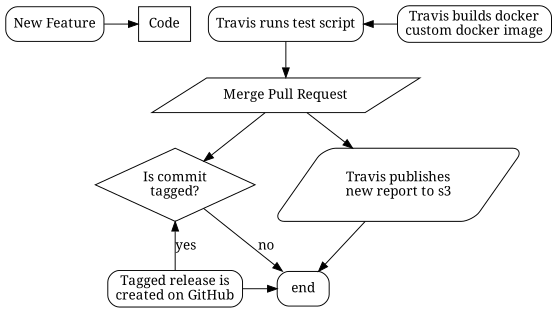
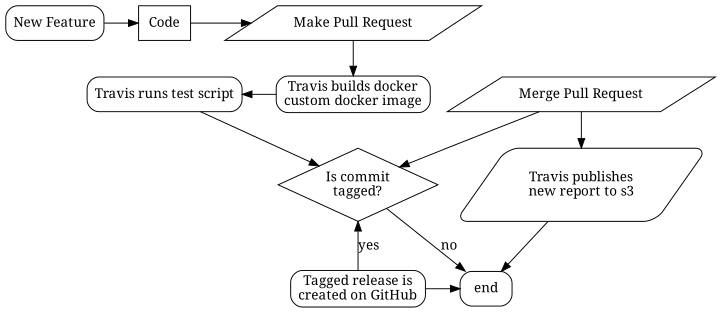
  digraph {
    fontname="Noto Serif"
    node [fontname="Noto Serif" shape=box style=rounded]
    edge [fontname="Noto Serif"]
    n1 [label="New Feature"]
    n2 [label=Code style=""]
+   n3 [label="Make Pull Request" shape=parallelogram style=""]
    n4 [label="Travis builds docker\ncustom docker image"]
    n5 [label="Travis runs test script"]
    n6 [label="Travis publishes\nnew report to s3" shape=parallelogram]
    n7 [label="Is commit\ntagged?" shape=diamond style=""]
    n8 [label="Tagged release is\ncreated on GitHub"]
    end
    n10 [label="Merge Pull Request" shape=parallelogram style=""]
    subgraph sub_1 {
      rank=same
      n1
      n2
+     n3
    }
    subgraph sub_2 {
      rank=same
      n4
      n5
    }
    subgraph sub_3 {
      rank=same
      n6
      n7
    }
    subgraph sub_4 {
      rank=same
      n8
      end
    }
    n1 -> n2
+   n2 -> n3
+   n3 -> n4
    n5 -> n4 [dir=back]
-   n5 -> n10
+   n5 -> n7
    n6 -> end
    n7 -> end [label=no]
    n8 -> n7 [label=yes]
    n8 -> end
    n10 -> n6
    n10 -> n7
  }
